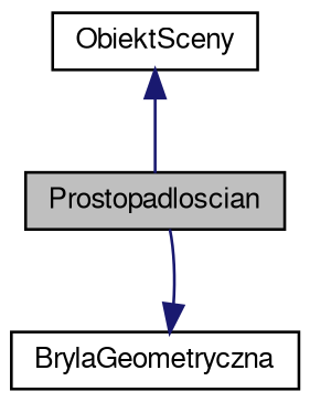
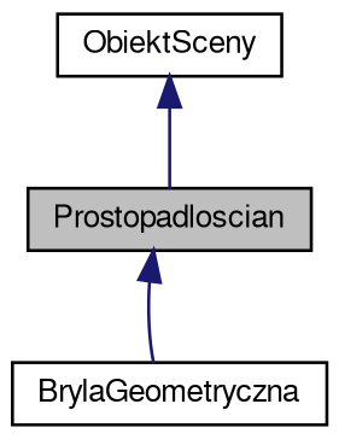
  digraph {
    node [color=black fillcolor=white fontname=FreeSans fontsize=10 shape=record style=filled]
    edge [color=midnightblue dir=back fontname=FreeSans fontsize=10 labelfontname=FreeSans labelfontsize=10 style=solid]
    n1 [fillcolor=grey75 fontcolor=black height=0.2 label=Prostopadloscian width=0.4]
    n2 [height=0.2 label=BrylaGeometryczna width=0.4]
    n3 [height=0.2 label=ObiektSceny width=0.4]
-   n2 -> n1
+   n1 -> n2
    n3 -> n1
  }
